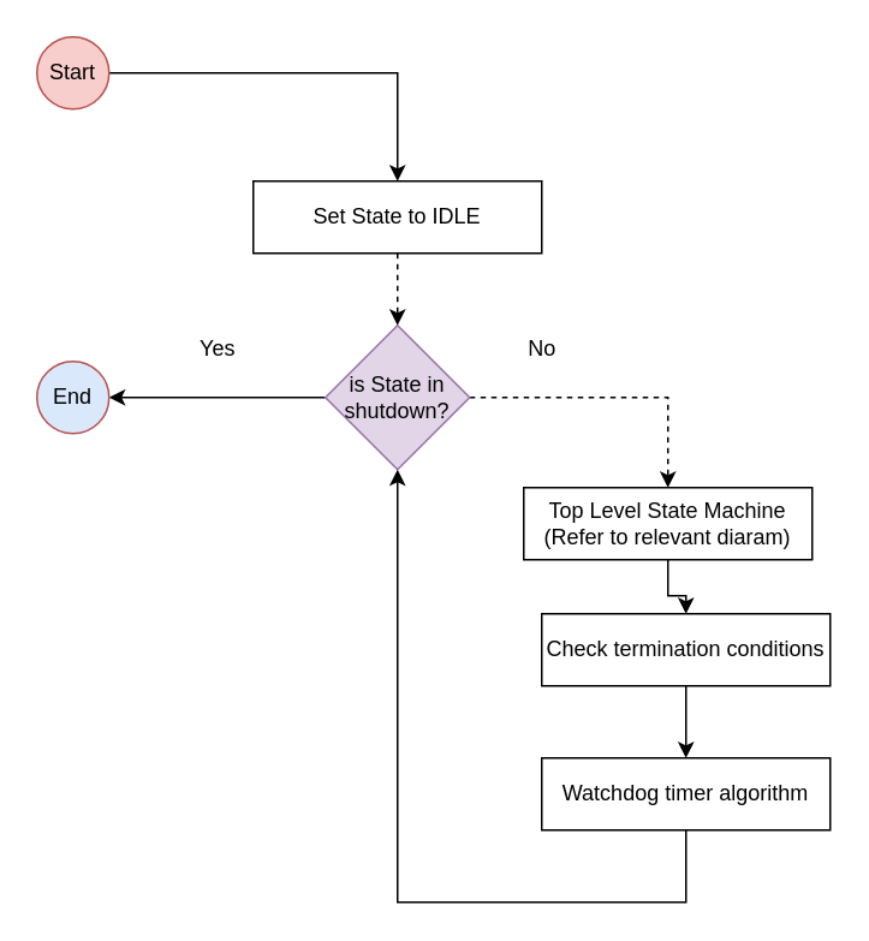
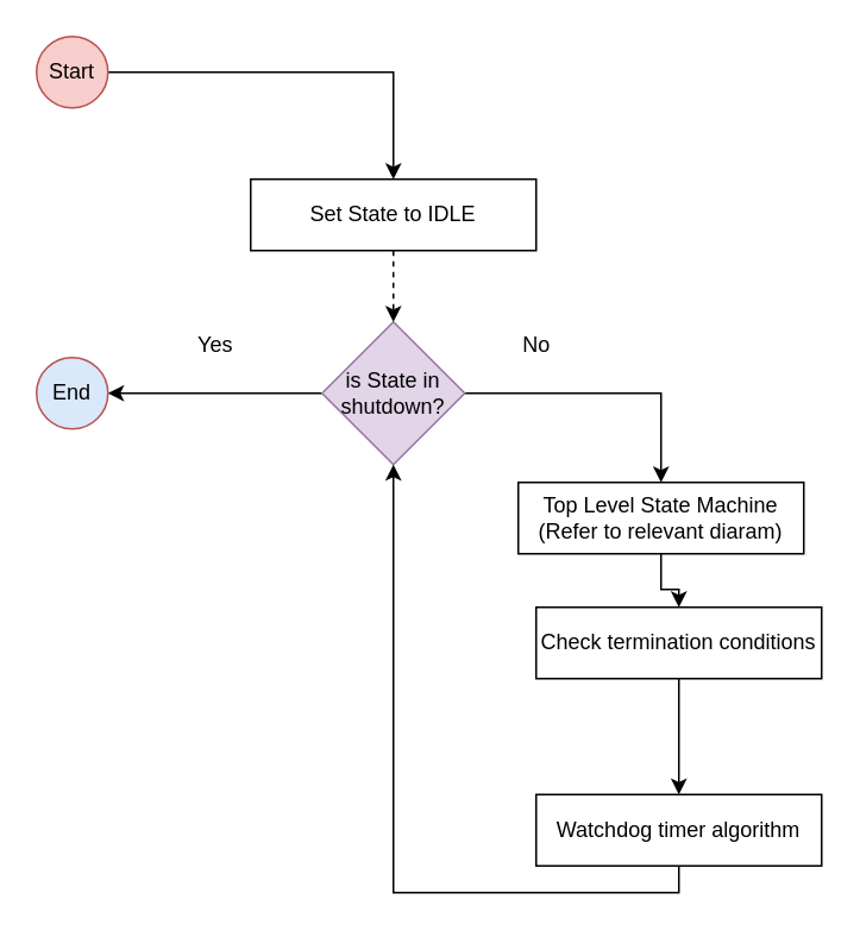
  <mxCell id="0" />
  <mxCell id="1" parent="0" />
  <mxCell id="2" style="edgeStyle=orthogonalEdgeStyle;rounded=0;orthogonalLoop=1;jettySize=auto;html=1;entryX=0.5;entryY=0;entryDx=0;entryDy=0;" edge="1" parent="1" source="3" target="13"><mxGeometry relative="1" as="geometry" /></mxCell>
  <mxCell id="3" value="Start" style="ellipse;whiteSpace=wrap;html=1;fillColor=#f8cecc;strokeColor=#b85450;" vertex="1" parent="1"><mxGeometry x="20" y="20" width="40" height="40" as="geometry" /></mxCell>
- <mxCell id="4" style="edgeStyle=orthogonalEdgeStyle;rounded=0;orthogonalLoop=1;jettySize=auto;html=1;entryX=0.5;entryY=0;entryDx=0;entryDy=0;dashed=1;" edge="1" parent="1" source="6" target="8"><mxGeometry relative="1" as="geometry" /></mxCell>
+ <mxCell id="4" style="edgeStyle=orthogonalEdgeStyle;rounded=0;orthogonalLoop=1;jettySize=auto;html=1;entryX=0.5;entryY=0;entryDx=0;entryDy=0;" edge="1" parent="1" source="6" target="8"><mxGeometry relative="1" as="geometry" /></mxCell>
  <mxCell id="5" style="edgeStyle=orthogonalEdgeStyle;rounded=0;orthogonalLoop=1;jettySize=auto;html=1;entryX=1;entryY=0.5;entryDx=0;entryDy=0;" edge="1" parent="1" source="6" target="9"><mxGeometry relative="1" as="geometry" /></mxCell>
  <mxCell id="6" value="is State in&lt;div&gt;shutdown?&lt;/div&gt;" style="rhombus;whiteSpace=wrap;html=1;fillColor=#e1d5e7;strokeColor=#9673a6;" vertex="1" parent="1"><mxGeometry x="180" y="180" width="80" height="80" as="geometry" /></mxCell>
  <mxCell id="7" value="" style="edgeStyle=orthogonalEdgeStyle;rounded=0;orthogonalLoop=1;jettySize=auto;html=1;" edge="1" parent="1" source="8" target="15"><mxGeometry relative="1" as="geometry" /></mxCell>
  <mxCell id="8" value="Top Level State Machine&lt;div&gt;(Refer to relevant diaram)&lt;/div&gt;" style="rounded=0;whiteSpace=wrap;html=1;" vertex="1" parent="1"><mxGeometry x="290" y="270" width="160" height="40" as="geometry" /></mxCell>
  <mxCell id="9" value="End" style="ellipse;whiteSpace=wrap;html=1;fillColor=#dae8fc;strokeColor=#b85450;" vertex="1" parent="1"><mxGeometry x="20" y="200" width="40" height="40" as="geometry" /></mxCell>
  <mxCell id="10" value="No" style="text;html=1;align=center;verticalAlign=middle;resizable=0;points=[];autosize=1;strokeColor=none;fillColor=none;" vertex="1" parent="1"><mxGeometry x="280" y="178" width="40" height="30" as="geometry" /></mxCell>
  <mxCell id="11" value="Yes" style="text;html=1;align=center;verticalAlign=middle;resizable=0;points=[];autosize=1;strokeColor=none;fillColor=none;" vertex="1" parent="1"><mxGeometry x="100" y="178" width="40" height="30" as="geometry" /></mxCell>
  <mxCell id="12" value="" style="edgeStyle=orthogonalEdgeStyle;rounded=0;orthogonalLoop=1;jettySize=auto;html=1;dashed=1;" edge="1" parent="1" source="13" target="6"><mxGeometry relative="1" as="geometry" /></mxCell>
  <mxCell id="13" value="Set State to IDLE" style="rounded=0;whiteSpace=wrap;html=1;" vertex="1" parent="1"><mxGeometry y="100" width="160" height="40" as="geometry" x="140" /></mxCell>
  <mxCell id="14" value="" style="edgeStyle=orthogonalEdgeStyle;rounded=0;orthogonalLoop=1;jettySize=auto;html=1;" edge="1" parent="1" source="15" target="17"><mxGeometry relative="1" as="geometry" /></mxCell>
  <mxCell id="15" value="Check termination conditions" style="rounded=0;whiteSpace=wrap;html=1;" vertex="1" parent="1"><mxGeometry x="300" y="340" width="160" height="40" as="geometry" /></mxCell>
  <mxCell id="16" style="edgeStyle=orthogonalEdgeStyle;rounded=0;orthogonalLoop=1;jettySize=auto;html=1;entryX=0.5;entryY=1;entryDx=0;entryDy=0;" edge="1" parent="1" source="17" target="6"><mxGeometry relative="1" as="geometry"><Array as="points"><mxPoint x="380" y="500" /><mxPoint x="220" y="500" /></Array></mxGeometry></mxCell>
- <mxCell id="17" value="Watchdog timer algorithm" style="rounded=0;whiteSpace=wrap;html=1;" vertex="1" parent="1"><mxGeometry x="300" y="420" width="160" height="40" as="geometry" /></mxCell>
+ <mxCell id="17" value="Watchdog timer algorithm" style="rounded=0;whiteSpace=wrap;html=1;" vertex="1" parent="1"><mxGeometry x="300" y="445" width="160" height="40" as="geometry" /></mxCell>
